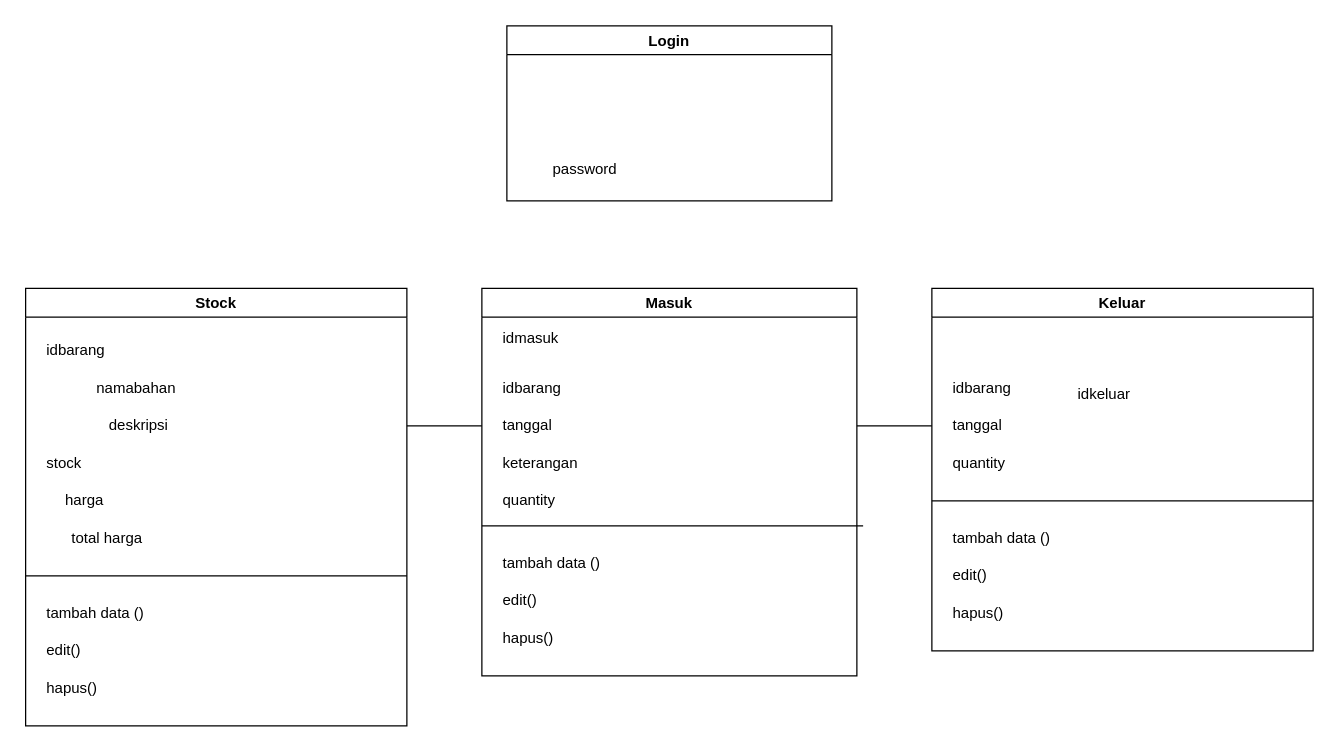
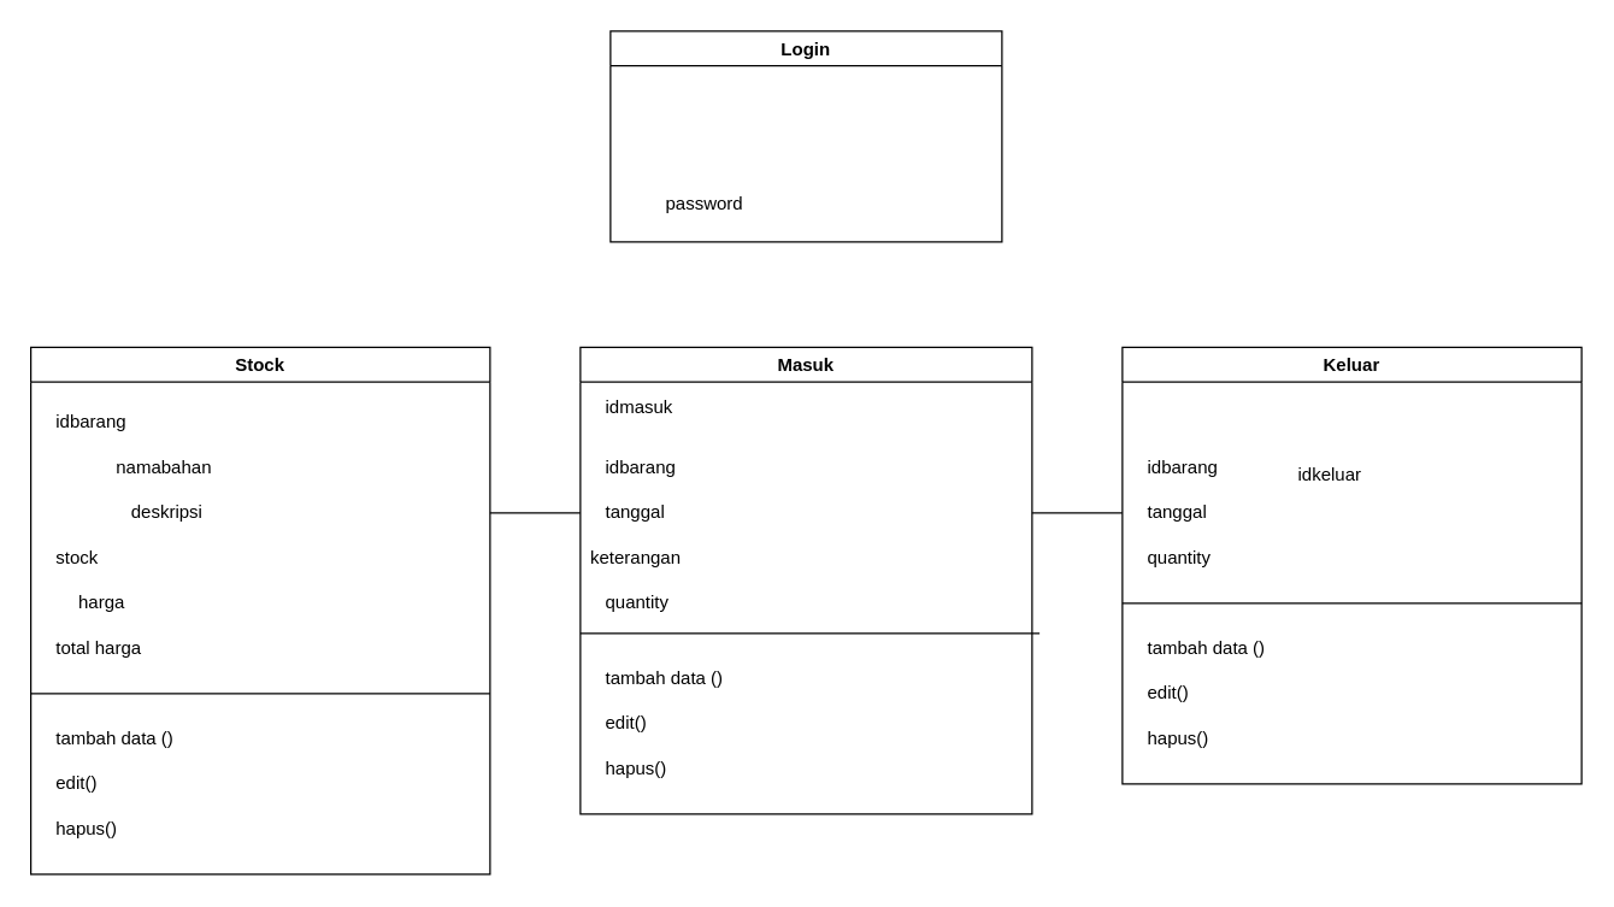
  <mxCell id="0" />
  <mxCell id="1" parent="0" />
  <mxCell id="2" value="Login" style="swimlane;" vertex="1" parent="1"><mxGeometry x="405" y="20" width="260" height="140" as="geometry" /></mxCell>
  <mxCell id="3" value="password" style="text;html=1;align=left;verticalAlign=middle;resizable=0;points=[];autosize=1;strokeColor=none;fillColor=none;" vertex="1" parent="2"><mxGeometry x="35" y="105" width="70" height="20" as="geometry" /></mxCell>
  <mxCell id="4" value="Stock" style="swimlane;" vertex="1" parent="1"><mxGeometry x="20" y="230" width="305" height="350" as="geometry" /></mxCell>
  <mxCell id="5" value="idbarang" style="text;html=1;align=left;verticalAlign=middle;resizable=0;points=[];autosize=1;strokeColor=none;fillColor=none;" vertex="1" parent="4"><mxGeometry x="15" y="40" width="60" height="20" as="geometry" /></mxCell>
  <mxCell id="6" value="namabahan" style="text;html=1;align=left;verticalAlign=middle;resizable=0;points=[];autosize=1;strokeColor=none;fillColor=none;" vertex="1" parent="4"><mxGeometry x="55" y="70" width="80" height="20" as="geometry" /></mxCell>
  <mxCell id="7" value="deskripsi" style="text;html=1;align=left;verticalAlign=middle;resizable=0;points=[];autosize=1;strokeColor=none;fillColor=none;" vertex="1" parent="4"><mxGeometry x="65" y="100" width="60" height="20" as="geometry" /></mxCell>
  <mxCell id="8" value="stock" style="text;html=1;align=left;verticalAlign=middle;resizable=0;points=[];autosize=1;strokeColor=none;fillColor=none;" vertex="1" parent="4"><mxGeometry x="15" y="130" width="40" height="20" as="geometry" /></mxCell>
  <mxCell id="9" value="harga" style="text;html=1;align=left;verticalAlign=middle;resizable=0;points=[];autosize=1;strokeColor=none;fillColor=none;" vertex="1" parent="4"><mxGeometry x="30" y="160" width="50" height="20" as="geometry" /></mxCell>
- <mxCell id="10" value="total harga" style="text;html=1;align=left;verticalAlign=middle;resizable=0;points=[];autosize=1;strokeColor=none;fillColor=none;" vertex="1" parent="4"><mxGeometry x="35" y="190" width="70" height="20" as="geometry" /></mxCell>
+ <mxCell id="10" value="total harga" style="text;html=1;align=left;verticalAlign=middle;resizable=0;points=[];autosize=1;strokeColor=none;fillColor=none;" vertex="1" parent="4"><mxGeometry x="15" y="190" width="70" height="20" as="geometry" /></mxCell>
  <mxCell id="11" value="" style="endArrow=none;html=1;rounded=0;" edge="1" parent="4"><mxGeometry width="50" height="50" relative="1" as="geometry"><mxPoint y="230" as="sourcePoint" /><mxPoint x="305" y="230" as="targetPoint" /></mxGeometry></mxCell>
  <mxCell id="12" value="tambah data ()" style="text;html=1;align=left;verticalAlign=middle;resizable=0;points=[];autosize=1;strokeColor=none;fillColor=none;" vertex="1" parent="4"><mxGeometry x="15" y="250" width="90" height="20" as="geometry" /></mxCell>
  <mxCell id="13" value="edit()" style="text;html=1;align=left;verticalAlign=middle;resizable=0;points=[];autosize=1;strokeColor=none;fillColor=none;" vertex="1" parent="4"><mxGeometry x="15" y="280" width="40" height="20" as="geometry" /></mxCell>
  <mxCell id="14" value="hapus()" style="text;html=1;align=left;verticalAlign=middle;resizable=0;points=[];autosize=1;strokeColor=none;fillColor=none;" vertex="1" parent="4"><mxGeometry x="15" y="310" width="60" height="20" as="geometry" /></mxCell>
  <mxCell id="15" value="Masuk" style="swimlane;" vertex="1" parent="1"><mxGeometry x="385" y="230" width="300" height="310" as="geometry" /></mxCell>
  <mxCell id="16" value="idmasuk" style="text;html=1;align=left;verticalAlign=middle;resizable=0;points=[];autosize=1;strokeColor=none;fillColor=none;" vertex="1" parent="15"><mxGeometry x="15" y="30" width="60" height="20" as="geometry" /></mxCell>
  <mxCell id="17" value="idbarang" style="text;html=1;align=left;verticalAlign=middle;resizable=0;points=[];autosize=1;strokeColor=none;fillColor=none;" vertex="1" parent="15"><mxGeometry x="15" y="70" width="60" height="20" as="geometry" /></mxCell>
  <mxCell id="18" value="tanggal" style="text;html=1;align=left;verticalAlign=middle;resizable=0;points=[];autosize=1;strokeColor=none;fillColor=none;" vertex="1" parent="15"><mxGeometry x="15" y="100" width="50" height="20" as="geometry" /></mxCell>
- <mxCell id="19" value="keterangan" style="text;html=1;align=left;verticalAlign=middle;resizable=0;points=[];autosize=1;strokeColor=none;fillColor=none;" vertex="1" parent="15"><mxGeometry x="15" y="130" width="80" height="20" as="geometry" /></mxCell>
+ <mxCell id="19" value="keterangan" style="text;html=1;align=left;verticalAlign=middle;resizable=0;points=[];autosize=1;strokeColor=none;fillColor=none;" vertex="1" parent="15"><mxGeometry x="5" y="130" width="80" height="20" as="geometry" /></mxCell>
  <mxCell id="20" value="quantity" style="text;html=1;align=left;verticalAlign=middle;resizable=0;points=[];autosize=1;strokeColor=none;fillColor=none;" vertex="1" parent="15"><mxGeometry x="15" y="160" width="60" height="20" as="geometry" /></mxCell>
  <mxCell id="21" value="" style="endArrow=none;html=1;rounded=0;" edge="1" parent="15"><mxGeometry width="50" height="50" relative="1" as="geometry"><mxPoint y="190" as="sourcePoint" /><mxPoint x="305" y="190" as="targetPoint" /></mxGeometry></mxCell>
  <mxCell id="22" value="tambah data ()" style="text;html=1;align=left;verticalAlign=middle;resizable=0;points=[];autosize=1;strokeColor=none;fillColor=none;" vertex="1" parent="15"><mxGeometry x="15" y="210" width="90" height="20" as="geometry" /></mxCell>
  <mxCell id="23" value="edit()" style="text;html=1;align=left;verticalAlign=middle;resizable=0;points=[];autosize=1;strokeColor=none;fillColor=none;" vertex="1" parent="15"><mxGeometry x="15" y="240" width="40" height="20" as="geometry" /></mxCell>
  <mxCell id="24" value="hapus()" style="text;html=1;align=left;verticalAlign=middle;resizable=0;points=[];autosize=1;strokeColor=none;fillColor=none;" vertex="1" parent="15"><mxGeometry x="15" y="270" width="60" height="20" as="geometry" /></mxCell>
  <mxCell id="25" value="Keluar" style="swimlane;startSize=23;" vertex="1" parent="1"><mxGeometry x="745" y="230" width="305" height="290" as="geometry" /></mxCell>
  <mxCell id="26" value="idkeluar" style="text;html=1;align=left;verticalAlign=middle;resizable=0;points=[];autosize=1;strokeColor=none;fillColor=none;" vertex="1" parent="25"><mxGeometry x="115" y="75" width="60" height="20" as="geometry" /></mxCell>
  <mxCell id="27" value="idbarang" style="text;html=1;align=left;verticalAlign=middle;resizable=0;points=[];autosize=1;strokeColor=none;fillColor=none;" vertex="1" parent="25"><mxGeometry x="15" y="70" width="60" height="20" as="geometry" /></mxCell>
  <mxCell id="28" value="tanggal" style="text;html=1;align=left;verticalAlign=middle;resizable=0;points=[];autosize=1;strokeColor=none;fillColor=none;" vertex="1" parent="25"><mxGeometry x="15" y="100" width="50" height="20" as="geometry" /></mxCell>
  <mxCell id="29" value="quantity" style="text;html=1;align=left;verticalAlign=middle;resizable=0;points=[];autosize=1;strokeColor=none;fillColor=none;" vertex="1" parent="25"><mxGeometry x="15" y="130" width="60" height="20" as="geometry" /></mxCell>
  <mxCell id="30" value="" style="endArrow=none;html=1;rounded=0;" edge="1" parent="25"><mxGeometry width="50" height="50" relative="1" as="geometry"><mxPoint y="170" as="sourcePoint" /><mxPoint x="305" y="170" as="targetPoint" /></mxGeometry></mxCell>
  <mxCell id="31" value="tambah data ()" style="text;html=1;align=left;verticalAlign=middle;resizable=0;points=[];autosize=1;strokeColor=none;fillColor=none;" vertex="1" parent="25"><mxGeometry x="15" y="190" width="90" height="20" as="geometry" /></mxCell>
  <mxCell id="32" value="edit()" style="text;html=1;align=left;verticalAlign=middle;resizable=0;points=[];autosize=1;strokeColor=none;fillColor=none;" vertex="1" parent="25"><mxGeometry x="15" y="220" width="40" height="20" as="geometry" /></mxCell>
  <mxCell id="33" value="hapus()" style="text;html=1;align=left;verticalAlign=middle;resizable=0;points=[];autosize=1;strokeColor=none;fillColor=none;" vertex="1" parent="25"><mxGeometry x="15" y="250" width="60" height="20" as="geometry" /></mxCell>
  <mxCell id="34" value="" style="endArrow=none;html=1;rounded=0;" edge="1" parent="1"><mxGeometry width="50" height="50" relative="1" as="geometry"><mxPoint x="325" y="340" as="sourcePoint" /><mxPoint x="385" y="340" as="targetPoint" /></mxGeometry></mxCell>
  <mxCell id="35" value="" style="endArrow=none;html=1;rounded=0;" edge="1" parent="1"><mxGeometry width="50" height="50" relative="1" as="geometry"><mxPoint x="685" y="340" as="sourcePoint" /><mxPoint x="745" y="340" as="targetPoint" /></mxGeometry></mxCell>
